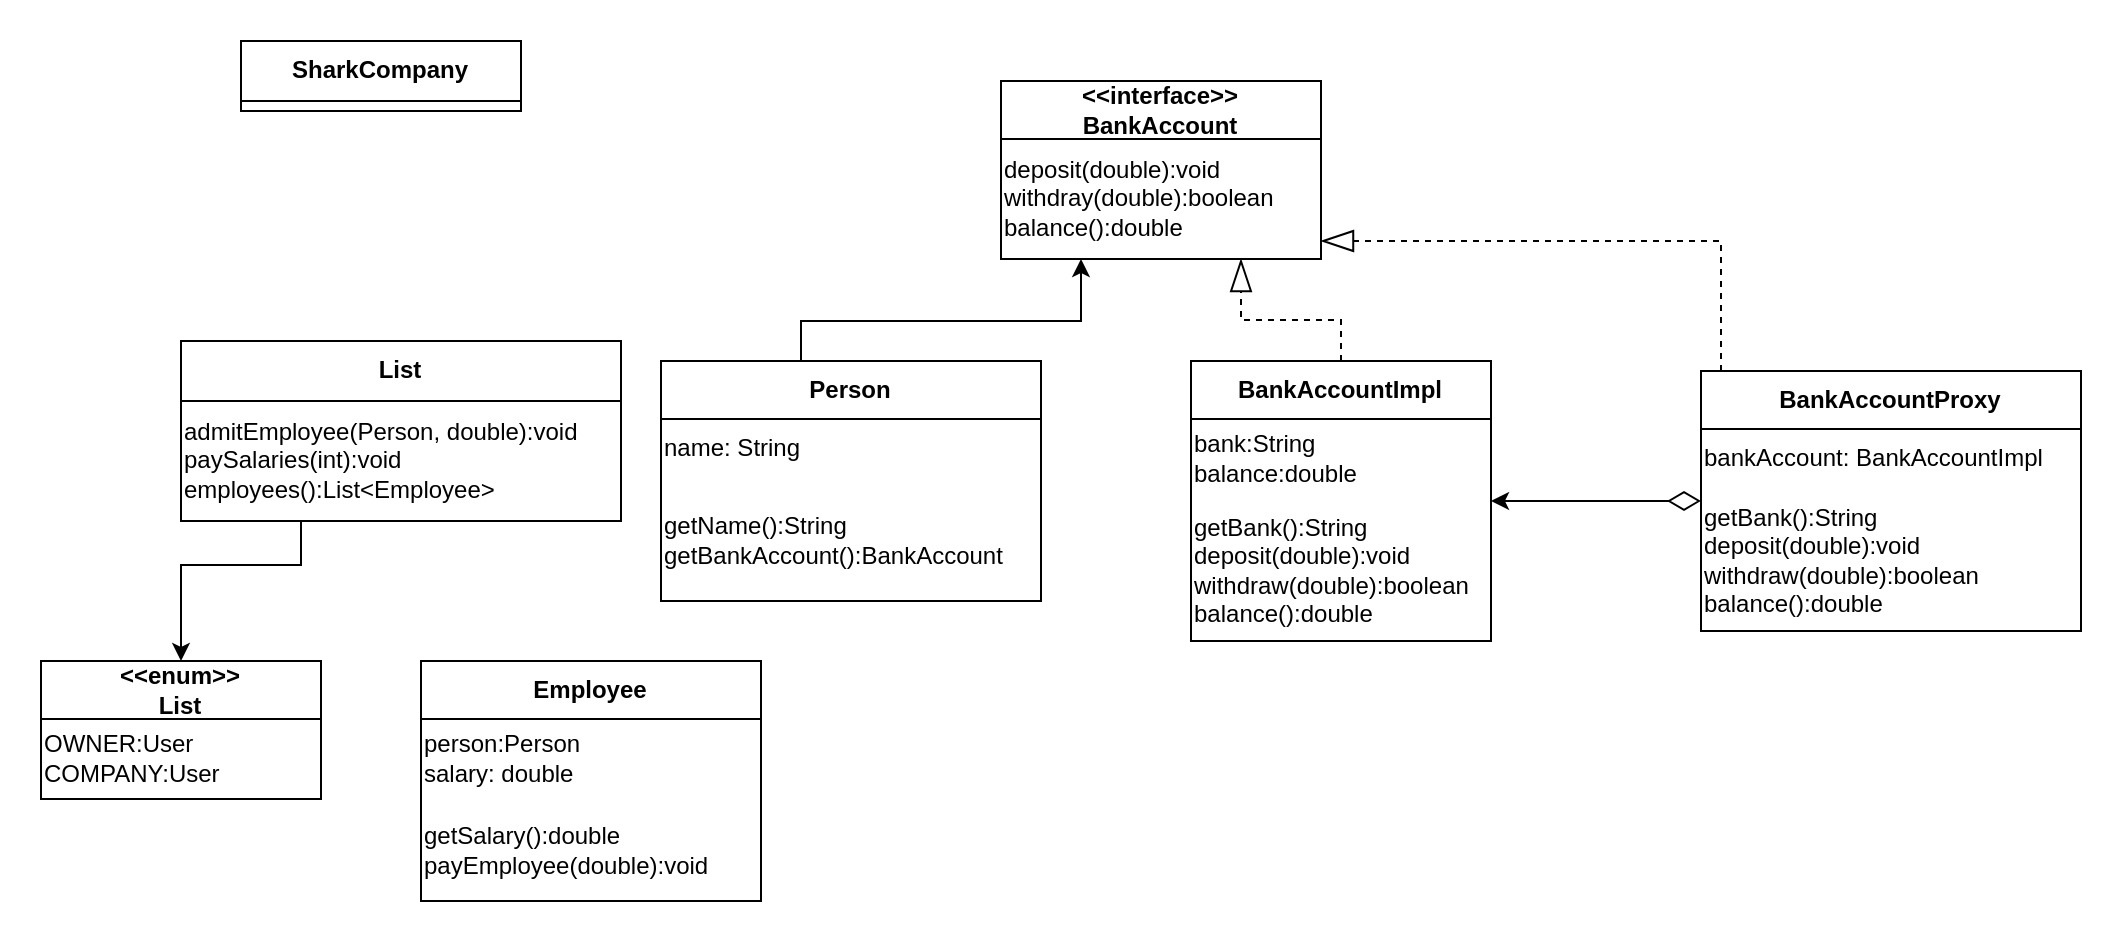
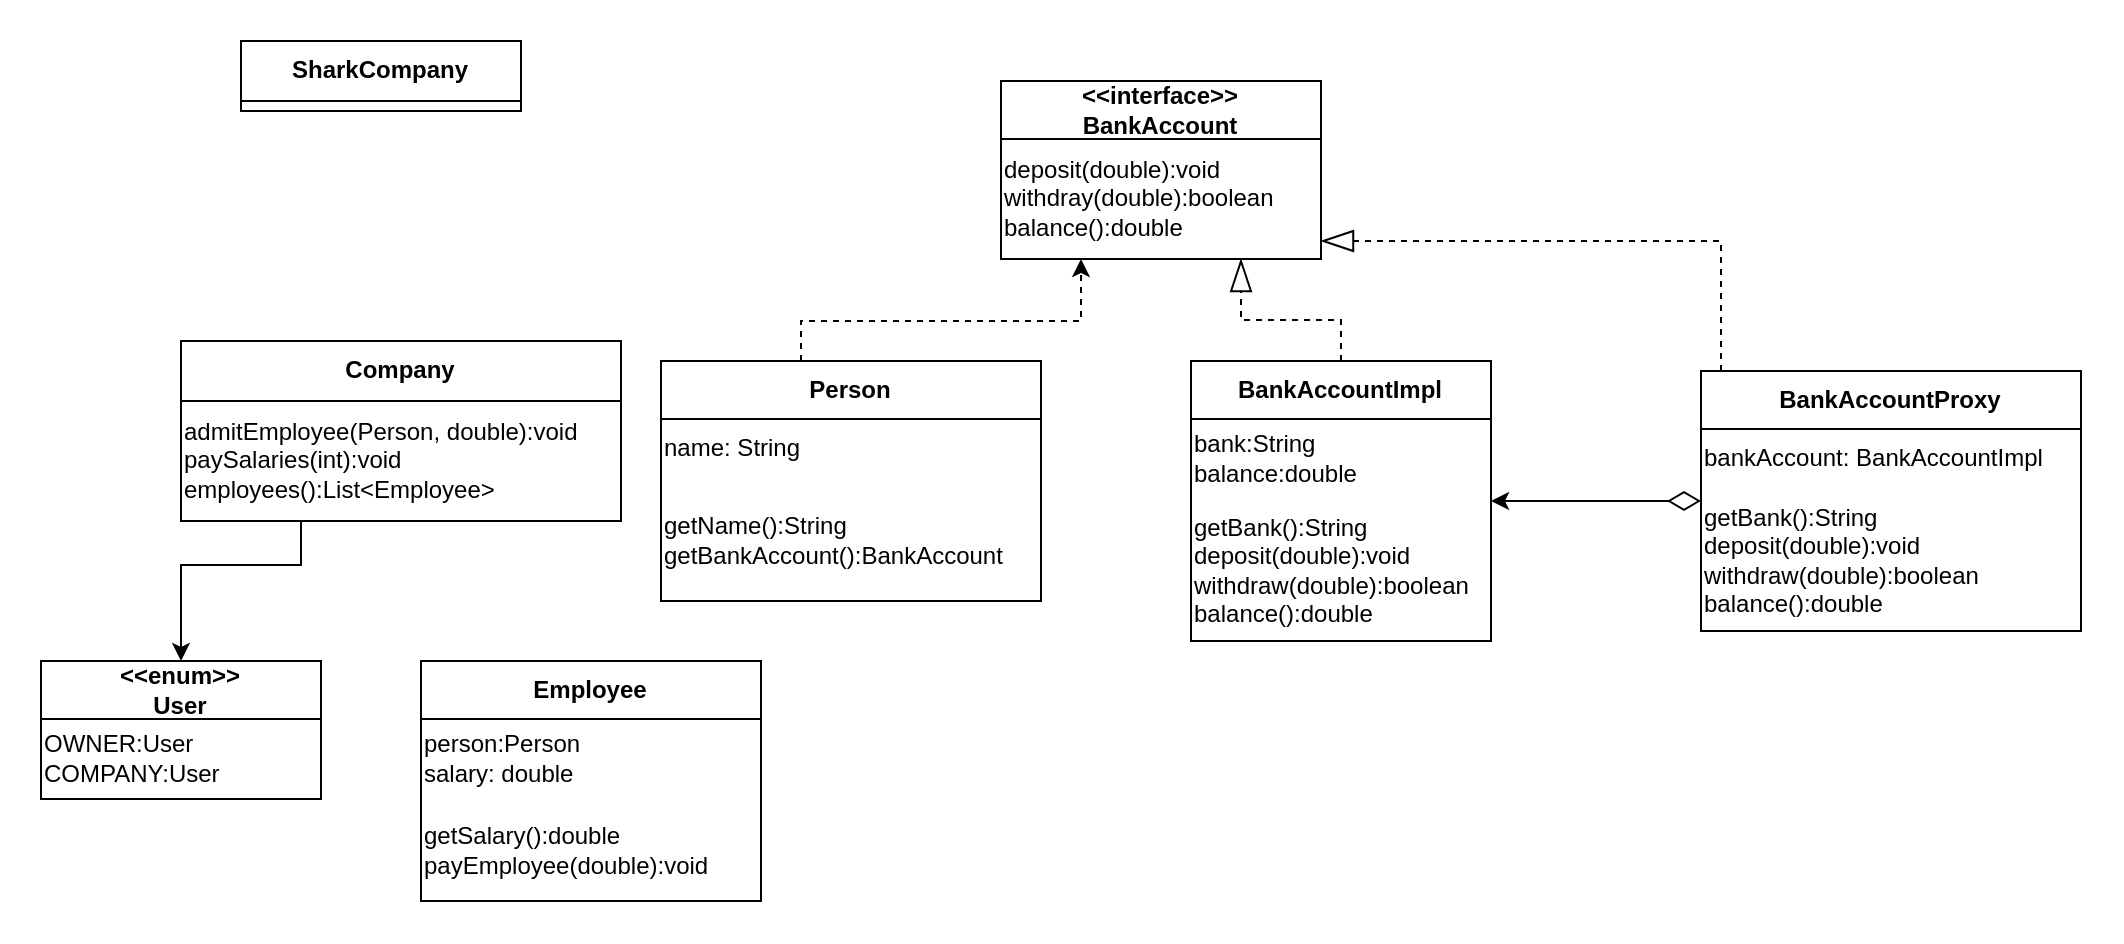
  <mxCell id="0" />
  <mxCell id="1" parent="0" />
  <mxCell id="2" value="&amp;lt;&amp;lt;interface&amp;gt;&amp;gt;&lt;br&gt;BankAccount" style="swimlane;fontStyle=1;align=center;verticalAlign=middle;childLayout=stackLayout;horizontal=1;startSize=29;horizontalStack=0;resizeParent=1;resizeParentMax=0;resizeLast=0;collapsible=0;marginBottom=0;html=1;whiteSpace=wrap;" parent="1" vertex="1"><mxGeometry x="500" y="40" width="160" height="89" as="geometry" /></mxCell>
  <mxCell id="3" value="deposit(double):void&lt;br&gt;withdray(double):boolean&lt;br&gt;balance():double" style="text;html=1;align=left;verticalAlign=middle;resizable=0;points=[];autosize=1;strokeColor=none;fillColor=none;" parent="2" vertex="1"><mxGeometry y="29" width="160" height="60" as="geometry" /></mxCell>
  <mxCell id="4" style="edgeStyle=orthogonalEdgeStyle;rounded=0;orthogonalLoop=1;jettySize=auto;html=1;entryX=0.75;entryY=1;entryDx=0;entryDy=0;dashed=1;endArrow=blockThin;endFill=0;endSize=14;" parent="1" source="5" target="2" edge="1"><mxGeometry relative="1" as="geometry" /></mxCell>
  <mxCell id="5" value="BankAccountImpl" style="swimlane;fontStyle=1;align=center;verticalAlign=middle;childLayout=stackLayout;horizontal=1;startSize=29;horizontalStack=0;resizeParent=1;resizeParentMax=0;resizeLast=0;collapsible=0;marginBottom=0;html=1;whiteSpace=wrap;" parent="1" vertex="1"><mxGeometry x="595" y="180" width="150" height="140" as="geometry" /></mxCell>
  <mxCell id="6" value="bank:String&lt;br&gt;balance:double" style="text;html=1;align=left;verticalAlign=middle;resizable=0;points=[];autosize=1;strokeColor=none;fillColor=none;" parent="5" vertex="1"><mxGeometry y="29" width="150" height="40" as="geometry" /></mxCell>
  <mxCell id="7" value="getBank():String&lt;br&gt;deposit(double):void&lt;br&gt;withdraw(double):boolean&lt;br&gt;balance():double&lt;br&gt;" style="text;html=1;strokeColor=none;fillColor=none;align=left;verticalAlign=middle;whiteSpace=wrap;rounded=0;" parent="5" vertex="1"><mxGeometry y="69" width="150" height="71" as="geometry" /></mxCell>
  <mxCell id="8" style="edgeStyle=orthogonalEdgeStyle;rounded=0;orthogonalLoop=1;jettySize=auto;html=1;dashed=1;endArrow=blockThin;endFill=0;endSize=14;" parent="1" source="10" target="2" edge="1"><mxGeometry relative="1" as="geometry"><Array as="points"><mxPoint x="860" y="120" /><mxPoint x="630" y="120" /></Array></mxGeometry></mxCell>
  <mxCell id="9" style="edgeStyle=orthogonalEdgeStyle;rounded=0;orthogonalLoop=1;jettySize=auto;html=1;entryX=1;entryY=0.5;entryDx=0;entryDy=0;startArrow=diamondThin;startFill=0;startSize=14;" parent="1" source="10" target="5" edge="1"><mxGeometry relative="1" as="geometry" /></mxCell>
  <mxCell id="10" value="BankAccountProxy" style="swimlane;fontStyle=1;align=center;verticalAlign=middle;childLayout=stackLayout;horizontal=1;startSize=29;horizontalStack=0;resizeParent=1;resizeParentMax=0;resizeLast=0;collapsible=0;marginBottom=0;html=1;whiteSpace=wrap;" parent="1" vertex="1"><mxGeometry x="850" y="185" width="190" height="130" as="geometry" /></mxCell>
  <mxCell id="11" value="bankAccount: BankAccountImpl" style="text;html=1;align=left;verticalAlign=middle;resizable=0;points=[];autosize=1;strokeColor=none;fillColor=none;" parent="10" vertex="1"><mxGeometry y="29" width="190" height="30" as="geometry" /></mxCell>
  <mxCell id="12" value="getBank():String&lt;br style=&quot;border-color: var(--border-color);&quot;&gt;deposit(double):void&lt;br style=&quot;border-color: var(--border-color);&quot;&gt;withdraw(double):boolean&lt;br style=&quot;border-color: var(--border-color);&quot;&gt;balance():double" style="text;html=1;strokeColor=none;fillColor=none;align=left;verticalAlign=middle;whiteSpace=wrap;rounded=0;" parent="10" vertex="1"><mxGeometry y="59" width="190" height="71" as="geometry" /></mxCell>
- <mxCell id="13" style="edgeStyle=orthogonalEdgeStyle;rounded=0;orthogonalLoop=1;jettySize=auto;html=1;entryX=0.25;entryY=1;entryDx=0;entryDy=0;" parent="1" source="14" target="2" edge="1"><mxGeometry relative="1" as="geometry"><Array as="points"><mxPoint x="400" y="160" /><mxPoint x="540" y="160" /></Array></mxGeometry></mxCell>
+ <mxCell id="13" style="edgeStyle=orthogonalEdgeStyle;rounded=0;orthogonalLoop=1;jettySize=auto;html=1;entryX=0.25;entryY=1;entryDx=0;entryDy=0;dashed=1;" parent="1" source="14" target="2" edge="1"><mxGeometry relative="1" as="geometry"><Array as="points"><mxPoint x="400" y="160" /><mxPoint x="540" y="160" /></Array></mxGeometry></mxCell>
  <mxCell id="14" value="Person" style="swimlane;fontStyle=1;align=center;verticalAlign=middle;childLayout=stackLayout;horizontal=1;startSize=29;horizontalStack=0;resizeParent=1;resizeParentMax=0;resizeLast=0;collapsible=0;marginBottom=0;html=1;whiteSpace=wrap;" parent="1" vertex="1"><mxGeometry x="330" y="180" width="190" height="120" as="geometry" /></mxCell>
  <mxCell id="15" value="name: String" style="text;html=1;align=left;verticalAlign=middle;resizable=0;points=[];autosize=1;strokeColor=none;fillColor=none;" parent="14" vertex="1"><mxGeometry y="29" width="190" height="30" as="geometry" /></mxCell>
  <mxCell id="16" value="getName():String&lt;br&gt;getBankAccount():BankAccount" style="text;html=1;strokeColor=none;fillColor=none;align=left;verticalAlign=middle;whiteSpace=wrap;rounded=0;" parent="14" vertex="1"><mxGeometry y="59" width="190" height="61" as="geometry" /></mxCell>
  <mxCell id="17" value="Employee" style="swimlane;fontStyle=1;align=center;verticalAlign=middle;childLayout=stackLayout;horizontal=1;startSize=29;horizontalStack=0;resizeParent=1;resizeParentMax=0;resizeLast=0;collapsible=0;marginBottom=0;html=1;whiteSpace=wrap;" parent="1" vertex="1"><mxGeometry x="210" y="330" width="170" height="120" as="geometry" /></mxCell>
  <mxCell id="18" value="person:Person&lt;br&gt;salary: double" style="text;html=1;align=left;verticalAlign=middle;resizable=0;points=[];autosize=1;strokeColor=none;fillColor=none;" parent="17" vertex="1"><mxGeometry y="29" width="170" height="40" as="geometry" /></mxCell>
  <mxCell id="19" value="getSalary():double&lt;br&gt;payEmployee(double):void" style="text;html=1;strokeColor=none;fillColor=none;align=left;verticalAlign=middle;whiteSpace=wrap;rounded=0;" parent="17" vertex="1"><mxGeometry y="69" width="170" height="51" as="geometry" /></mxCell>
  <mxCell id="20" style="edgeStyle=orthogonalEdgeStyle;rounded=0;orthogonalLoop=1;jettySize=auto;html=1;" parent="1" source="21" target="23" edge="1"><mxGeometry relative="1" as="geometry"><Array as="points"><mxPoint x="150" y="282" /><mxPoint x="90" y="282" /></Array></mxGeometry></mxCell>
- <mxCell id="21" value="List" style="swimlane;fontStyle=1;align=center;verticalAlign=middle;childLayout=stackLayout;horizontal=1;startSize=30;horizontalStack=0;resizeParent=1;resizeParentMax=0;resizeLast=0;collapsible=0;marginBottom=0;html=1;whiteSpace=wrap;" parent="1" vertex="1"><mxGeometry x="90" y="170" width="220" height="90" as="geometry" /></mxCell>
+ <mxCell id="21" value="Company" style="swimlane;fontStyle=1;align=center;verticalAlign=middle;childLayout=stackLayout;horizontal=1;startSize=30;horizontalStack=0;resizeParent=1;resizeParentMax=0;resizeLast=0;collapsible=0;marginBottom=0;html=1;whiteSpace=wrap;" parent="1" vertex="1"><mxGeometry x="90" y="170" width="220" height="90" as="geometry" /></mxCell>
  <mxCell id="22" value="admitEmployee(Person, double):void&lt;br&gt;paySalaries(int):void&lt;br&gt;employees():List&amp;lt;Employee&amp;gt;" style="text;html=1;align=left;verticalAlign=middle;resizable=0;points=[];autosize=1;strokeColor=none;fillColor=none;" parent="21" vertex="1"><mxGeometry y="30" width="220" height="60" as="geometry" /></mxCell>
- <mxCell id="23" value="&amp;lt;&amp;lt;enum&amp;gt;&amp;gt;&lt;br&gt;List" style="swimlane;fontStyle=1;align=center;verticalAlign=middle;childLayout=stackLayout;horizontal=1;startSize=29;horizontalStack=0;resizeParent=1;resizeParentMax=0;resizeLast=0;collapsible=0;marginBottom=0;html=1;whiteSpace=wrap;" parent="1" vertex="1"><mxGeometry x="20" y="330" width="140" height="69" as="geometry" /></mxCell>
+ <mxCell id="23" value="&amp;lt;&amp;lt;enum&amp;gt;&amp;gt;&lt;br&gt;User" style="swimlane;fontStyle=1;align=center;verticalAlign=middle;childLayout=stackLayout;horizontal=1;startSize=29;horizontalStack=0;resizeParent=1;resizeParentMax=0;resizeLast=0;collapsible=0;marginBottom=0;html=1;whiteSpace=wrap;" parent="1" vertex="1"><mxGeometry x="20" y="330" width="140" height="69" as="geometry" /></mxCell>
  <mxCell id="24" value="OWNER:User&lt;br&gt;COMPANY:User" style="text;html=1;align=left;verticalAlign=middle;resizable=0;points=[];autosize=1;strokeColor=none;fillColor=none;" parent="23" vertex="1"><mxGeometry y="29" width="140" height="40" as="geometry" /></mxCell>
  <mxCell id="25" value="SharkCompany" style="swimlane;fontStyle=1;align=center;verticalAlign=middle;childLayout=stackLayout;horizontal=1;startSize=30;horizontalStack=0;resizeParent=1;resizeParentMax=0;resizeLast=0;collapsible=0;marginBottom=0;html=1;whiteSpace=wrap;" parent="1" vertex="1"><mxGeometry x="120" y="20" width="140" height="35" as="geometry" /></mxCell>
